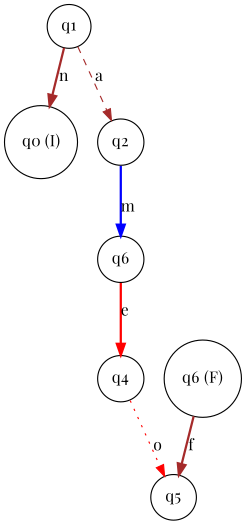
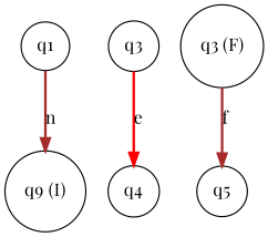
  digraph {
    fontname="Playfair Display"
    rankdir=TB
    node [fontname="Playfair Display" shape=circle]
    edge [color=brown fontname="Playfair Display" style=bold]
-   n1 [label="q0 (I)"]
+   n1 [label="q9 (I)"]
    n2 [label=q1]
-   n3 [label=q2]
-   n4 [label=q6]
+   n4 [label=q3]
    n5 [label=q4]
    n6 [label=q5]
-   n7 [label="q6 (F)"]
+   n7 [label="q3 (F)"]
    n2 -> n1 [label=n]
-   n2 -> n3 [label=a style=dashed]
-   n3 -> n4 [color=blue label=m]
    n4 -> n5 [color=red label=e]
-   n5 -> n6 [color=red label=o style=dotted]
    n7 -> n6 [label=f]
  }
